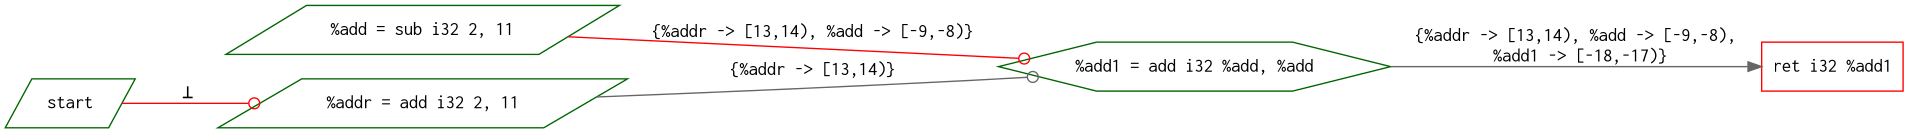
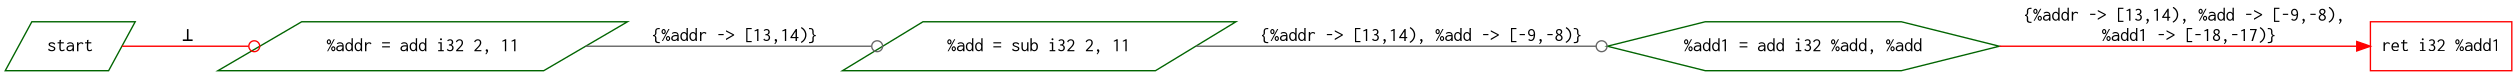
  digraph {
    rankdir=LR
    node [color=darkgreen fontname=Courier shape=parallelogram]
    edge [arrowhead=odot color=gray40 fontname=Courier]
    n1 [label="%addr = add i32 2, 11"]
    n2 [label="%add = sub i32 2, 11"]
    start
    n4 [label="%add1 = add i32 %add, %add" shape=hexagon]
    n5 [color=red label="ret i32 %add1" shape=box]
-   n1 -> n4 [label="{%addr -> [13,14)}"]
-   n2 -> n4 [color=red label="{%addr -> [13,14), %add -> [-9,-8)}"]
+   n1 -> n2 [label="{%addr -> [13,14)}"]
+   n2 -> n4 [label="{%addr -> [13,14), %add -> [-9,-8)}"]
    start -> n1 [color=red label="  &#8869;"]
-   n4 -> n5 [arrowhead=normal label="{%addr -> [13,14), %add -> [-9,-8),\l %add1 -> [-18,-17)}"]
+   n4 -> n5 [arrowhead=normal color=red label="{%addr -> [13,14), %add -> [-9,-8),\l %add1 -> [-18,-17)}"]
  }
